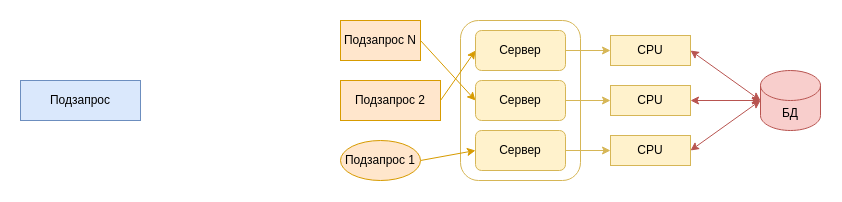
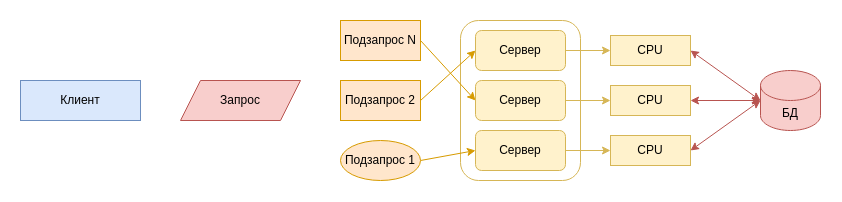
  <mxCell id="0" />
  <mxCell id="1" parent="0" />
  <mxCell id="2" value="" style="rounded=1;whiteSpace=wrap;html=1;fillColor=none;strokeColor=#d6b656;" parent="1" vertex="1"><mxGeometry x="460" y="20" width="120" height="160" as="geometry" /></mxCell>
- <mxCell id="3" value="Подзапрос" style="rounded=0;whiteSpace=wrap;html=1;fillColor=#dae8fc;strokeColor=#6c8ebf;" parent="1" vertex="1"><mxGeometry x="20" y="80" width="120" height="40" as="geometry" /></mxCell>
+ <mxCell id="3" value="Клиент" style="rounded=0;whiteSpace=wrap;html=1;fillColor=#dae8fc;strokeColor=#6c8ebf;" parent="1" vertex="1"><mxGeometry x="20" y="80" width="120" height="40" as="geometry" /></mxCell>
+ <mxCell id="4" value="Запрос" style="shape=parallelogram;perimeter=parallelogramPerimeter;whiteSpace=wrap;html=1;fixedSize=1;fillColor=#f8cecc;strokeColor=#b85450;" parent="1" vertex="1"><mxGeometry x="180" y="80" width="120" height="40" as="geometry" /></mxCell>
  <mxCell id="5" style="edgeStyle=none;rounded=0;orthogonalLoop=1;jettySize=auto;html=1;exitX=1;exitY=0.5;exitDx=0;exitDy=0;entryX=0;entryY=0.5;entryDx=0;entryDy=0;fillColor=#ffe6cc;strokeColor=#d79b00;" parent="1" source="6" target="16" edge="1"><mxGeometry relative="1" as="geometry" /></mxCell>
  <mxCell id="6" value="Подзапрос 1" style="ellipse;whiteSpace=wrap;html=1;fillColor=#ffe6cc;strokeColor=#d79b00;" parent="1" vertex="1"><mxGeometry x="340" y="140" width="80" height="40" as="geometry" /></mxCell>
  <mxCell id="7" style="rounded=0;orthogonalLoop=1;jettySize=auto;html=1;exitX=1;exitY=0.5;exitDx=0;exitDy=0;entryX=0;entryY=0.5;entryDx=0;entryDy=0;fillColor=#ffe6cc;strokeColor=#d79b00;" parent="1" source="8" target="12" edge="1"><mxGeometry relative="1" as="geometry" /></mxCell>
- <mxCell id="8" value="Подзапрос 2" style="rounded=0;whiteSpace=wrap;html=1;fillColor=#ffe6cc;strokeColor=#d79b00;" parent="1" vertex="1"><mxGeometry x="340" y="80" width="100" height="40" as="geometry" /></mxCell>
+ <mxCell id="8" value="Подзапрос 2" style="rounded=0;whiteSpace=wrap;html=1;fillColor=#ffe6cc;strokeColor=#d79b00;" parent="1" vertex="1"><mxGeometry x="340" y="80" width="80" height="40" as="geometry" /></mxCell>
  <mxCell id="9" style="edgeStyle=none;rounded=0;orthogonalLoop=1;jettySize=auto;html=1;exitX=1;exitY=0.5;exitDx=0;exitDy=0;entryX=0;entryY=0.5;entryDx=0;entryDy=0;fillColor=#ffe6cc;strokeColor=#d79b00;" parent="1" source="10" target="14" edge="1"><mxGeometry relative="1" as="geometry" /></mxCell>
  <mxCell id="10" value="Подзапрос N" style="rounded=0;whiteSpace=wrap;html=1;fillColor=#ffe6cc;strokeColor=#d79b00;" parent="1" vertex="1"><mxGeometry x="340" y="20" width="80" height="40" as="geometry" /></mxCell>
  <mxCell id="11" style="edgeStyle=orthogonalEdgeStyle;rounded=0;orthogonalLoop=1;jettySize=auto;html=1;exitX=1;exitY=0.5;exitDx=0;exitDy=0;entryX=0;entryY=0.5;entryDx=0;entryDy=0;fillColor=#fff2cc;strokeColor=#d6b656;" parent="1" source="12" target="18" edge="1"><mxGeometry relative="1" as="geometry" /></mxCell>
  <mxCell id="12" value="Сервер" style="rounded=1;whiteSpace=wrap;html=1;fillColor=#fff2cc;strokeColor=#d6b656;" parent="1" vertex="1"><mxGeometry x="475" y="30" width="90" height="40" as="geometry" /></mxCell>
  <mxCell id="13" style="edgeStyle=orthogonalEdgeStyle;rounded=0;orthogonalLoop=1;jettySize=auto;html=1;exitX=1;exitY=0.5;exitDx=0;exitDy=0;entryX=0;entryY=0.5;entryDx=0;entryDy=0;fillColor=#fff2cc;strokeColor=#d6b656;" parent="1" source="14" target="20" edge="1"><mxGeometry relative="1" as="geometry" /></mxCell>
  <mxCell id="14" value="Сервер" style="rounded=1;whiteSpace=wrap;html=1;fillColor=#fff2cc;strokeColor=#d6b656;" parent="1" vertex="1"><mxGeometry x="475" y="80" width="90" height="40" as="geometry" /></mxCell>
  <mxCell id="15" style="edgeStyle=orthogonalEdgeStyle;rounded=0;orthogonalLoop=1;jettySize=auto;html=1;exitX=1;exitY=0.5;exitDx=0;exitDy=0;entryX=0;entryY=0.5;entryDx=0;entryDy=0;fillColor=#fff2cc;strokeColor=#d6b656;" parent="1" source="16" target="22" edge="1"><mxGeometry relative="1" as="geometry" /></mxCell>
  <mxCell id="16" value="Сервер" style="rounded=1;whiteSpace=wrap;html=1;fillColor=#fff2cc;strokeColor=#d6b656;" parent="1" vertex="1"><mxGeometry x="475" y="130" width="90" height="40" as="geometry" /></mxCell>
  <mxCell id="17" style="rounded=0;orthogonalLoop=1;jettySize=auto;html=1;exitX=1;exitY=0.5;exitDx=0;exitDy=0;entryX=0;entryY=0.5;entryDx=0;entryDy=0;entryPerimeter=0;startArrow=classic;startFill=1;fillColor=#f8cecc;strokeColor=#b85450;" parent="1" source="18" target="23" edge="1"><mxGeometry relative="1" as="geometry" /></mxCell>
  <mxCell id="18" value="CPU" style="rounded=0;whiteSpace=wrap;html=1;fillColor=#fff2cc;strokeColor=#d6b656;" parent="1" vertex="1"><mxGeometry x="610" y="35" width="80" height="30" as="geometry" /></mxCell>
  <mxCell id="19" style="edgeStyle=none;rounded=0;orthogonalLoop=1;jettySize=auto;html=1;exitX=1;exitY=0.5;exitDx=0;exitDy=0;entryX=0;entryY=0.5;entryDx=0;entryDy=0;entryPerimeter=0;startArrow=classic;startFill=1;fillColor=#f8cecc;strokeColor=#b85450;" parent="1" source="20" target="23" edge="1"><mxGeometry relative="1" as="geometry" /></mxCell>
  <mxCell id="20" value="CPU" style="rounded=0;whiteSpace=wrap;html=1;fillColor=#fff2cc;strokeColor=#d6b656;" parent="1" vertex="1"><mxGeometry x="610" y="85" width="80" height="30" as="geometry" /></mxCell>
  <mxCell id="21" style="edgeStyle=none;rounded=0;orthogonalLoop=1;jettySize=auto;html=1;exitX=1;exitY=0.5;exitDx=0;exitDy=0;entryX=0;entryY=0.5;entryDx=0;entryDy=0;entryPerimeter=0;startArrow=classic;startFill=1;fillColor=#f8cecc;strokeColor=#b85450;" parent="1" source="22" target="23" edge="1"><mxGeometry relative="1" as="geometry" /></mxCell>
  <mxCell id="22" value="CPU" style="rounded=0;whiteSpace=wrap;html=1;fillColor=#fff2cc;strokeColor=#d6b656;" parent="1" vertex="1"><mxGeometry x="610" y="135" width="80" height="30" as="geometry" /></mxCell>
  <mxCell id="23" value="БД" style="shape=cylinder3;whiteSpace=wrap;html=1;boundedLbl=1;backgroundOutline=1;size=15;fillColor=#f8cecc;strokeColor=#b85450;" parent="1" vertex="1"><mxGeometry x="760" y="70" width="60" height="60" as="geometry" /></mxCell>
